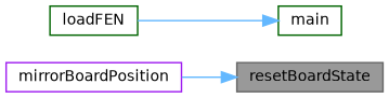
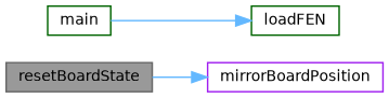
  digraph {
    rankdir=RL
    node [color=darkgreen fillcolor=white fontname=Helvetica fontsize=10 shape=box style=filled]
    edge [color=steelblue1 dir=back fontname=Helvetica fontsize=10 labelfontname=Helvetica labelfontsize=10 style=solid]
    n1 [color=gray40 fillcolor=grey60 fontcolor=black height=0.2 label=resetBoardState width=0.4]
    n2 [color=purple height=0.2 label=mirrorBoardPosition width=0.4]
    n3 [height=0.2 label=loadFEN width=0.4]
    n4 [height=0.2 label=main width=0.4]
-   n1 -> n2
-   n4 -> n3
+   n2 -> n1
+   n3 -> n4
  }
